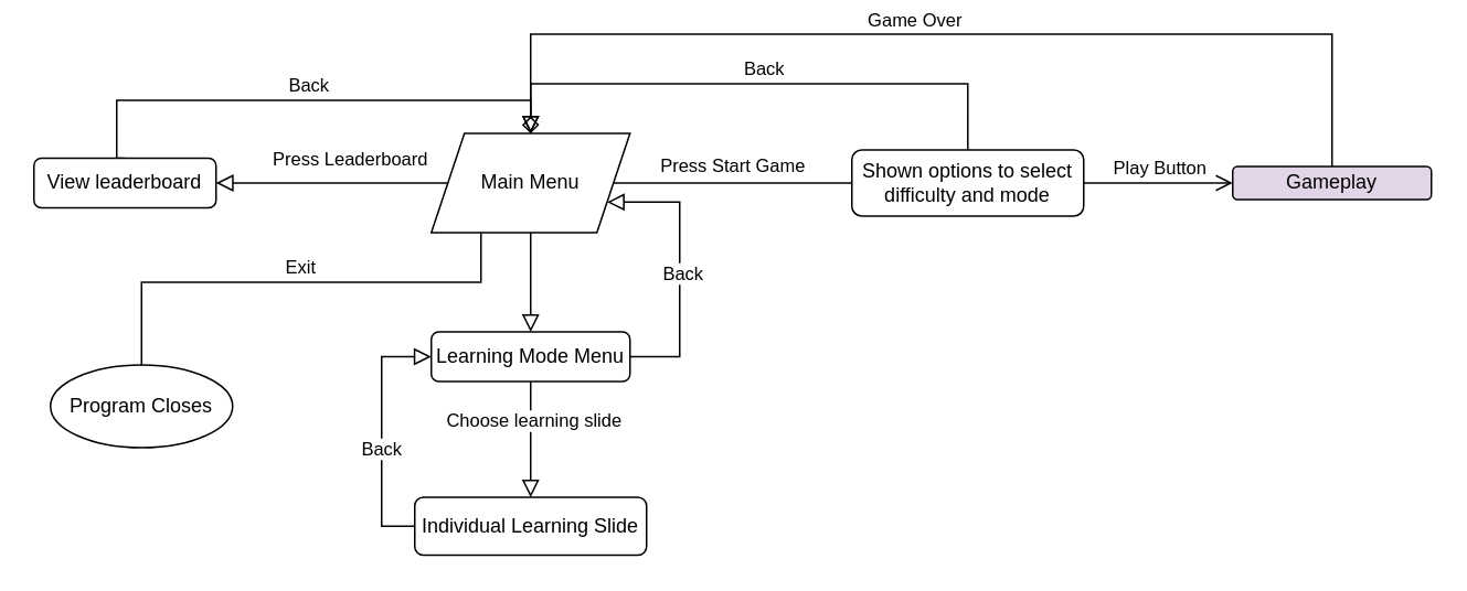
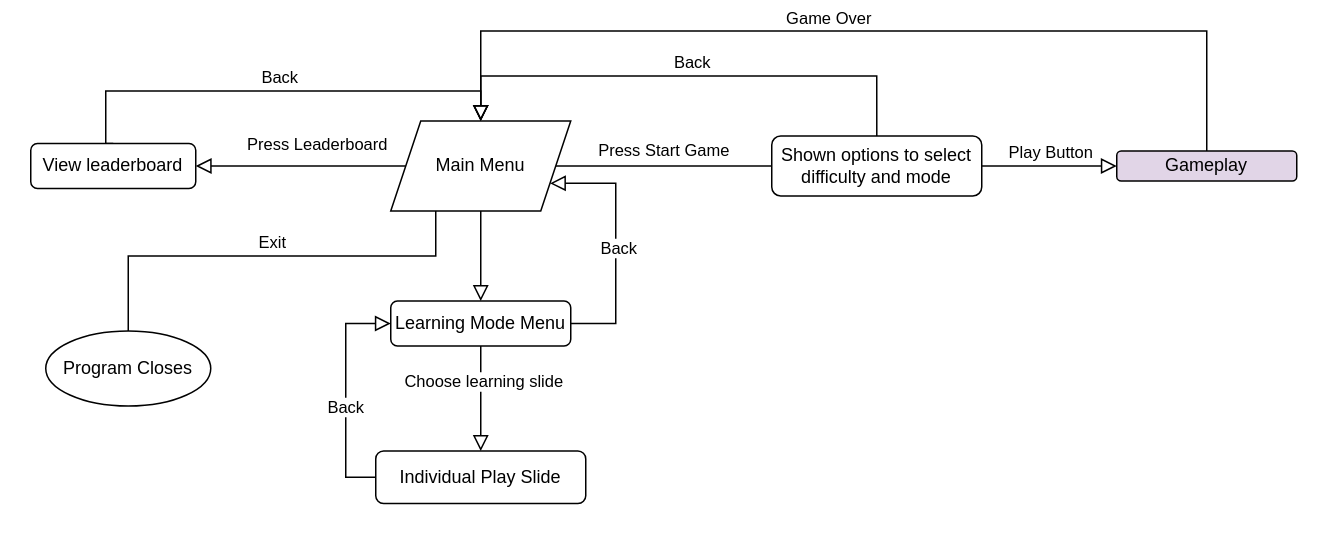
  <mxCell id="0" />
  <mxCell id="1" parent="0" />
  <mxCell id="2" value="Press Start Game" style="edgeStyle=orthogonalEdgeStyle;rounded=0;html=1;jettySize=auto;orthogonalLoop=1;fontSize=11;endArrow=none;endFill=0;strokeWidth=1;shadow=0;labelBackgroundColor=none;strokeColor=default;endSize=8;exitX=1;exitY=0.5;exitDx=0;exitDy=0;" parent="1" source="16" target="7" edge="1"><mxGeometry y="10" relative="1" as="geometry"><mxPoint as="offset" /></mxGeometry></mxCell>
- <mxCell id="3" value="" style="edgeStyle=orthogonalEdgeStyle;rounded=0;orthogonalLoop=1;jettySize=auto;html=1;endArrow=open;endFill=0;endSize=8;" edge="1" parent="1" source="7" target="10"><mxGeometry relative="1" as="geometry" /></mxCell>
+ <mxCell id="3" value="" style="edgeStyle=orthogonalEdgeStyle;rounded=0;orthogonalLoop=1;jettySize=auto;html=1;endArrow=block;endFill=0;endSize=8;" edge="1" parent="1" source="7" target="10"><mxGeometry relative="1" as="geometry" /></mxCell>
  <mxCell id="4" value="Play Button" style="edgeLabel;html=1;align=center;verticalAlign=middle;resizable=0;points=[];" vertex="1" connectable="0" parent="3"><mxGeometry x="-0.009" y="1" relative="1" as="geometry"><mxPoint y="-9" as="offset" /></mxGeometry></mxCell>
  <mxCell id="5" style="edgeStyle=orthogonalEdgeStyle;rounded=0;orthogonalLoop=1;jettySize=auto;html=1;endArrow=block;endFill=0;endSize=8;entryX=0.5;entryY=0;entryDx=0;entryDy=0;" edge="1" parent="1"><mxGeometry relative="1" as="geometry"><mxPoint x="320" y="80" as="targetPoint" /><mxPoint x="584.034" y="90" as="sourcePoint" /><Array as="points"><mxPoint x="584" y="50" /><mxPoint x="320" y="50" /></Array></mxGeometry></mxCell>
  <mxCell id="6" value="Back" style="edgeLabel;html=1;align=center;verticalAlign=middle;resizable=0;points=[];" vertex="1" connectable="0" parent="5"><mxGeometry x="0.106" y="1" relative="1" as="geometry"><mxPoint x="21" y="-11" as="offset" /></mxGeometry></mxCell>
  <mxCell id="7" value="Shown options to select difficulty and mode" style="rounded=1;whiteSpace=wrap;html=1;fontSize=12;glass=0;strokeWidth=1;shadow=0;" parent="1" vertex="1"><mxGeometry x="514" y="90" width="140" height="40" as="geometry" /></mxCell>
- <mxCell id="8" style="edgeStyle=orthogonalEdgeStyle;rounded=0;orthogonalLoop=1;jettySize=auto;html=1;endArrow=diamond;endFill=0;endSize=8;entryX=0.5;entryY=0;entryDx=0;entryDy=0;" edge="1" parent="1" source="10" target="16"><mxGeometry relative="1" as="geometry"><mxPoint x="330" y="40" as="targetPoint" /><Array as="points"><mxPoint x="804" y="20" /><mxPoint x="320" y="20" /></Array></mxGeometry></mxCell>
+ <mxCell id="8" style="edgeStyle=orthogonalEdgeStyle;rounded=0;orthogonalLoop=1;jettySize=auto;html=1;endArrow=block;endFill=0;endSize=8;entryX=0.5;entryY=0;entryDx=0;entryDy=0;" edge="1" parent="1" source="10" target="16"><mxGeometry relative="1" as="geometry"><mxPoint x="330" y="40" as="targetPoint" /><Array as="points"><mxPoint x="804" y="20" /><mxPoint x="320" y="20" /></Array></mxGeometry></mxCell>
  <mxCell id="9" value="Game Over" style="edgeLabel;html=1;align=center;verticalAlign=bottom;resizable=0;points=[];horizontal=1;" vertex="1" connectable="0" parent="8"><mxGeometry x="0.101" y="-1" relative="1" as="geometry"><mxPoint x="11" y="1" as="offset" /></mxGeometry></mxCell>
  <mxCell id="10" value="Gameplay" style="whiteSpace=wrap;html=1;rounded=1;glass=0;strokeWidth=1;shadow=0;fillColor=#e1d5e7;" vertex="1" parent="1"><mxGeometry x="744" y="100" width="120" height="20" as="geometry" /></mxCell>
  <mxCell id="11" value="" style="edgeStyle=orthogonalEdgeStyle;rounded=0;orthogonalLoop=1;jettySize=auto;html=1;endArrow=block;endFill=0;endSize=8;" edge="1" parent="1" source="16" target="19"><mxGeometry relative="1" as="geometry" /></mxCell>
  <mxCell id="12" value="Press Leaderboard" style="edgeLabel;html=1;align=center;verticalAlign=middle;resizable=0;points=[];" vertex="1" connectable="0" parent="11"><mxGeometry x="0.07" relative="1" as="geometry"><mxPoint x="15" y="-15" as="offset" /></mxGeometry></mxCell>
  <mxCell id="13" value="" style="edgeStyle=orthogonalEdgeStyle;rounded=0;orthogonalLoop=1;jettySize=auto;html=1;endSize=8;endArrow=block;endFill=0;" edge="1" parent="1" source="16" target="24"><mxGeometry relative="1" as="geometry" /></mxCell>
  <mxCell id="14" style="edgeStyle=orthogonalEdgeStyle;rounded=0;orthogonalLoop=1;jettySize=auto;html=1;exitX=0.25;exitY=1;exitDx=0;exitDy=0;endSize=8;endArrow=none;endFill=0;entryX=0.5;entryY=0;entryDx=0;entryDy=0;" edge="1" parent="1" source="16" target="28"><mxGeometry relative="1" as="geometry"><mxPoint x="90" y="200" as="targetPoint" /><Array as="points"><mxPoint x="290" y="170" /><mxPoint x="85" y="170" /></Array></mxGeometry></mxCell>
  <mxCell id="15" value="Exit" style="edgeLabel;html=1;align=center;verticalAlign=middle;resizable=0;points=[];" vertex="1" connectable="0" parent="14"><mxGeometry x="0.048" relative="1" as="geometry"><mxPoint x="9" y="-10" as="offset" /></mxGeometry></mxCell>
  <mxCell id="16" value="Main Menu" style="shape=parallelogram;perimeter=parallelogramPerimeter;whiteSpace=wrap;html=1;fixedSize=1;" vertex="1" parent="1"><mxGeometry x="260" y="80" width="120" height="60" as="geometry" /></mxCell>
  <mxCell id="17" style="edgeStyle=orthogonalEdgeStyle;rounded=0;orthogonalLoop=1;jettySize=auto;html=1;exitX=0.5;exitY=0;exitDx=0;exitDy=0;entryX=0.5;entryY=0;entryDx=0;entryDy=0;endArrow=block;endFill=0;endSize=8;" edge="1" parent="1" source="19" target="16"><mxGeometry relative="1" as="geometry"><Array as="points"><mxPoint x="70" y="95" /><mxPoint x="70" y="60" /><mxPoint x="320" y="60" /></Array></mxGeometry></mxCell>
  <mxCell id="18" value="Back" style="edgeLabel;html=1;align=center;verticalAlign=middle;resizable=0;points=[];" vertex="1" connectable="0" parent="17"><mxGeometry x="-0.015" y="2" relative="1" as="geometry"><mxPoint x="2" y="-8" as="offset" /></mxGeometry></mxCell>
  <mxCell id="19" value="View leaderboard" style="rounded=1;whiteSpace=wrap;html=1;" vertex="1" parent="1"><mxGeometry x="20" y="95" width="110" height="30" as="geometry" /></mxCell>
  <mxCell id="20" value="" style="edgeStyle=orthogonalEdgeStyle;rounded=0;orthogonalLoop=1;jettySize=auto;html=1;endSize=8;endArrow=block;endFill=0;" edge="1" parent="1" source="24" target="27"><mxGeometry relative="1" as="geometry" /></mxCell>
  <mxCell id="21" value="Choose learning slide" style="edgeLabel;html=1;align=center;verticalAlign=middle;resizable=0;points=[];" vertex="1" connectable="0" parent="20"><mxGeometry x="-0.346" y="1" relative="1" as="geometry"><mxPoint as="offset" /></mxGeometry></mxCell>
  <mxCell id="22" style="edgeStyle=orthogonalEdgeStyle;rounded=0;orthogonalLoop=1;jettySize=auto;html=1;exitX=1;exitY=0.5;exitDx=0;exitDy=0;endSize=8;endArrow=block;endFill=0;entryX=1;entryY=0.75;entryDx=0;entryDy=0;" edge="1" parent="1" source="24" target="16"><mxGeometry relative="1" as="geometry"><mxPoint x="370" y="120" as="targetPoint" /><Array as="points"><mxPoint x="410" y="215" /><mxPoint x="410" y="121" /></Array></mxGeometry></mxCell>
  <mxCell id="23" value="Back" style="edgeLabel;html=1;align=center;verticalAlign=middle;resizable=0;points=[];" vertex="1" connectable="0" parent="22"><mxGeometry x="-0.029" y="-1" relative="1" as="geometry"><mxPoint as="offset" /></mxGeometry></mxCell>
  <mxCell id="24" value="Learning Mode Menu" style="rounded=1;whiteSpace=wrap;html=1;" vertex="1" parent="1"><mxGeometry x="260" y="200" width="120" height="30" as="geometry" /></mxCell>
  <mxCell id="25" style="edgeStyle=orthogonalEdgeStyle;rounded=0;orthogonalLoop=1;jettySize=auto;html=1;exitX=0;exitY=0.5;exitDx=0;exitDy=0;entryX=0;entryY=0.5;entryDx=0;entryDy=0;endSize=8;endArrow=block;endFill=0;" edge="1" parent="1" source="27" target="24"><mxGeometry relative="1" as="geometry" /></mxCell>
  <mxCell id="26" value="Back" style="edgeLabel;html=1;align=center;verticalAlign=middle;resizable=0;points=[];" vertex="1" connectable="0" parent="25"><mxGeometry x="-0.261" y="1" relative="1" as="geometry"><mxPoint y="-11" as="offset" /></mxGeometry></mxCell>
- <mxCell id="27" value="Individual Learning Slide" style="rounded=1;whiteSpace=wrap;html=1;" vertex="1" parent="1"><mxGeometry x="250" y="300" width="140" height="35" as="geometry" /></mxCell>
+ <mxCell id="27" value="Individual Play Slide" style="rounded=1;whiteSpace=wrap;html=1;" vertex="1" parent="1"><mxGeometry x="250" y="300" width="140" height="35" as="geometry" /></mxCell>
  <mxCell id="28" value="Program Closes" style="ellipse;whiteSpace=wrap;html=1;" vertex="1" parent="1"><mxGeometry x="30" y="220" width="110" height="50" as="geometry" /></mxCell>
